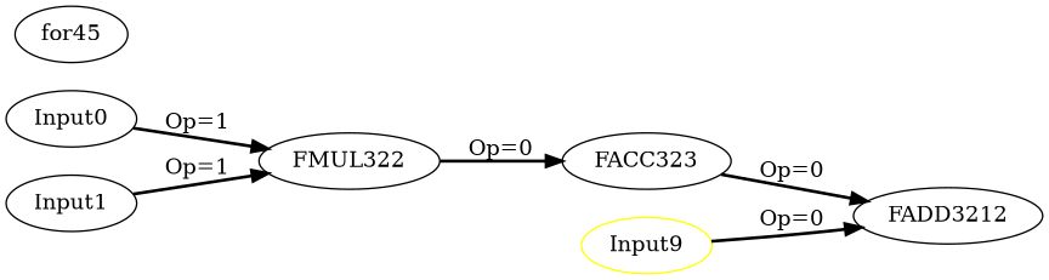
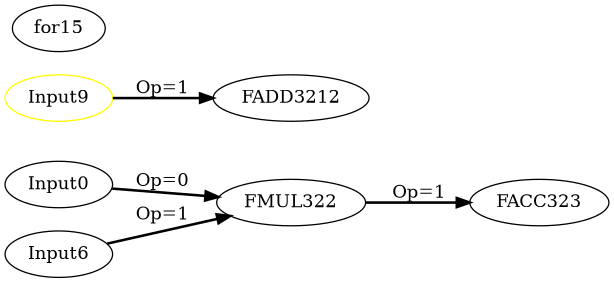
  digraph {
    rankdir=LR
    node [color=black opcode=Input]
    edge [color=black operand=0 style=bold]
    Input0 [offset="0,0" pattern="4,7,120,7,120,3,-2900,29" ref_name=conv2d_kernel_0_1]
    FMUL322 [opcode=FMUL32]
    FACC323 [acc_first=1 acc_params="0,147,1,1" opcode=FACC32]
-   Input1 [offset="0,0" pattern="4,7,4,7,4,3,-584,29" ref_name=conv2d_kernel_0_2]
+   Input1 [offset="0,0" pattern="4,7,4,7,4,3,-584,29" ref_name=conv2d_kernel_0_2 label=Input6]
    FADD3212 [opcode=FADD32]
    Input9 [color=yellow offset="0,0" pattern="0,7,0,7,0,3,4,29" ref_name=conv2d_kernel_0_0]
-   for15 [opcode=for label=for45]
-   Input0 -> FMUL322 [label="Op=1"]
-   FMUL322 -> FACC323 [label="Op=0"]
-   FACC323 -> FADD3212 [label="Op=0"]
+   for15 [opcode=for]
+   Input0 -> FMUL322 [label="Op=0"]
+   FMUL322 -> FACC323 [label="Op=1"]
    Input1 -> FMUL322 [label="Op=1" operand=1]
-   Input9 -> FADD3212 [label="Op=0" operand=1]
+   Input9 -> FADD3212 [label="Op=1" operand=1]
  }
